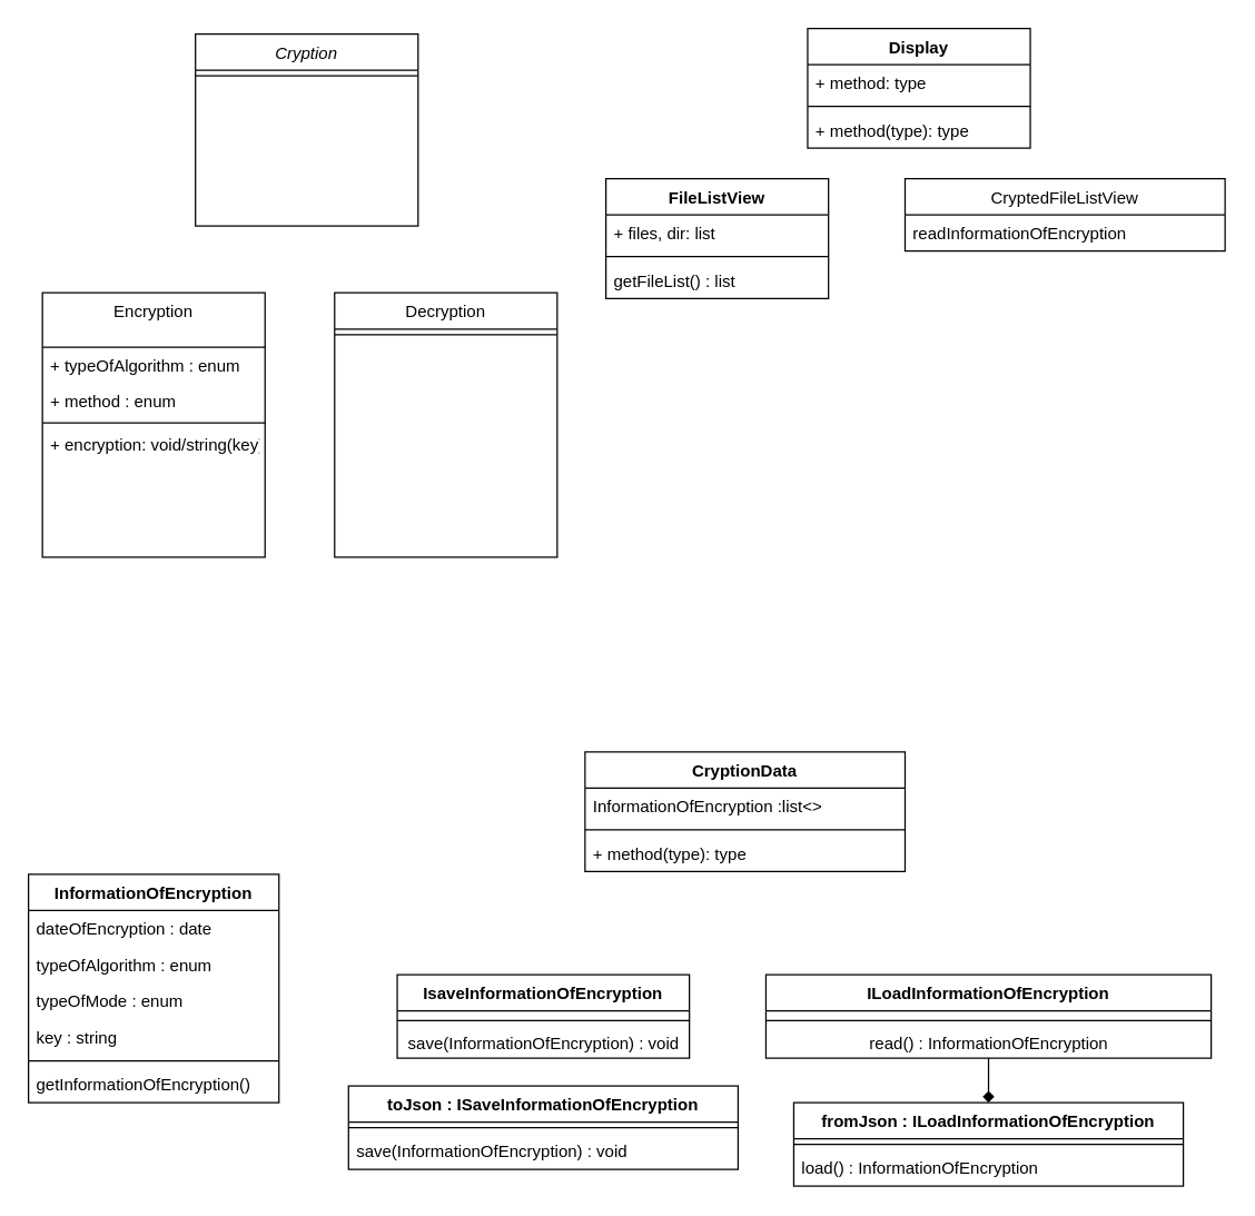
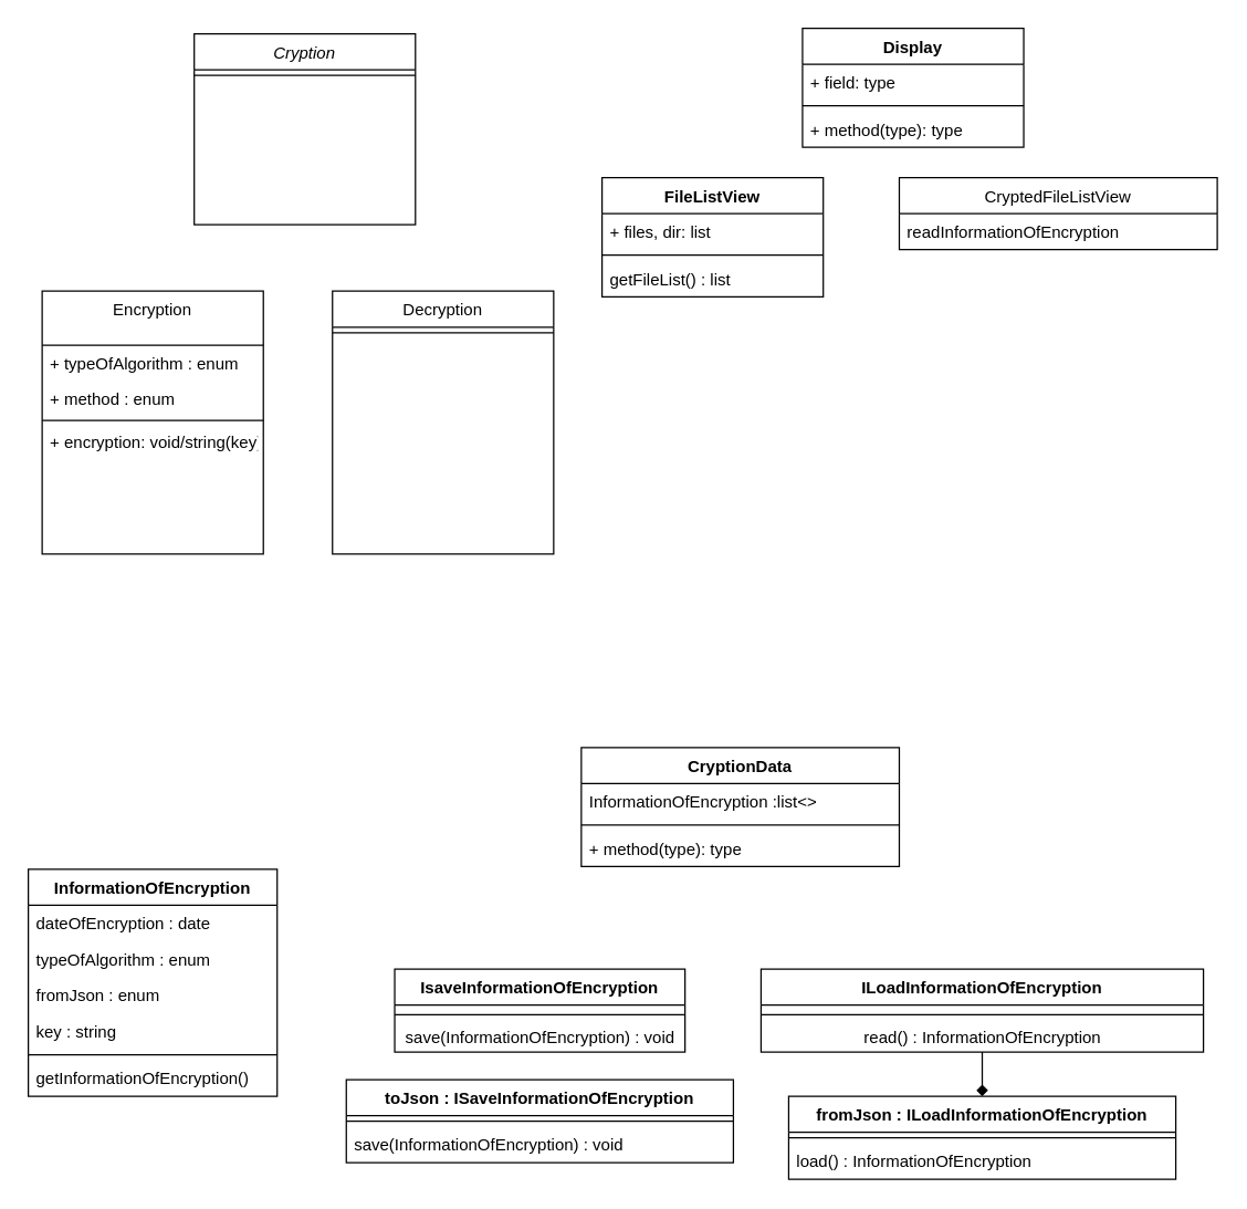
  <mxCell id="0" />
  <mxCell id="1" parent="0" />
  <mxCell id="2" value="Cryption" style="swimlane;fontStyle=2;align=center;verticalAlign=top;childLayout=stackLayout;horizontal=1;startSize=26;horizontalStack=0;resizeParent=1;resizeLast=0;collapsible=1;marginBottom=0;rounded=0;shadow=0;strokeWidth=1;" parent="1" vertex="1"><mxGeometry x="140" y="24" width="160" height="138" as="geometry"><mxRectangle x="230" y="140" width="160" height="26" as="alternateBounds" /></mxGeometry></mxCell>
  <mxCell id="3" value="" style="line;html=1;strokeWidth=1;align=left;verticalAlign=middle;spacingTop=-1;spacingLeft=3;spacingRight=3;rotatable=0;labelPosition=right;points=[];portConstraint=eastwest;" parent="2" vertex="1"><mxGeometry y="26" width="160" height="8" as="geometry" /></mxCell>
  <mxCell id="4" value="Encryption" style="swimlane;fontStyle=0;align=center;verticalAlign=top;childLayout=stackLayout;horizontal=1;startSize=39;horizontalStack=0;resizeParent=1;resizeLast=0;collapsible=1;marginBottom=0;rounded=0;shadow=0;strokeWidth=1;" parent="1" vertex="1"><mxGeometry x="30" y="210" width="160" height="190" as="geometry"><mxRectangle x="130" y="380" width="160" height="26" as="alternateBounds" /></mxGeometry></mxCell>
  <mxCell id="5" value="+ typeOfAlgorithm : enum" style="text;align=left;verticalAlign=top;spacingLeft=4;spacingRight=4;overflow=hidden;rotatable=0;points=[[0,0.5],[1,0.5]];portConstraint=eastwest;" vertex="1" parent="4"><mxGeometry y="39" width="160" height="26" as="geometry" /></mxCell>
  <mxCell id="6" value="+ method : enum" style="text;align=left;verticalAlign=top;spacingLeft=4;spacingRight=4;overflow=hidden;rotatable=0;points=[[0,0.5],[1,0.5]];portConstraint=eastwest;rounded=0;shadow=0;html=0;" vertex="1" parent="4"><mxGeometry y="65" width="160" height="26" as="geometry" /></mxCell>
  <mxCell id="7" value="" style="line;html=1;strokeWidth=1;align=left;verticalAlign=middle;spacingTop=-1;spacingLeft=3;spacingRight=3;rotatable=0;labelPosition=right;points=[];portConstraint=eastwest;" parent="4" vertex="1"><mxGeometry y="91" width="160" height="5" as="geometry" /></mxCell>
  <mxCell id="8" value="+ encryption: void/string(key)" style="text;align=left;verticalAlign=top;spacingLeft=4;spacingRight=4;overflow=hidden;rotatable=0;points=[[0,0.5],[1,0.5]];portConstraint=eastwest;rounded=0;shadow=0;html=0;" vertex="1" parent="4"><mxGeometry y="96" width="160" height="26" as="geometry" /></mxCell>
  <mxCell id="9" value="Decryption" style="swimlane;fontStyle=0;align=center;verticalAlign=top;childLayout=stackLayout;horizontal=1;startSize=26;horizontalStack=0;resizeParent=1;resizeLast=0;collapsible=1;marginBottom=0;rounded=0;shadow=0;strokeWidth=1;" parent="1" vertex="1"><mxGeometry x="240" y="210" width="160" height="190" as="geometry"><mxRectangle x="340" y="380" width="170" height="26" as="alternateBounds" /></mxGeometry></mxCell>
  <mxCell id="10" value="" style="line;html=1;strokeWidth=1;align=left;verticalAlign=middle;spacingTop=-1;spacingLeft=3;spacingRight=3;rotatable=0;labelPosition=right;points=[];portConstraint=eastwest;" parent="9" vertex="1"><mxGeometry y="26" width="160" height="8" as="geometry" /></mxCell>
  <mxCell id="11" value="Display" style="swimlane;fontStyle=1;align=center;verticalAlign=top;childLayout=stackLayout;horizontal=1;startSize=26;horizontalStack=0;resizeParent=1;resizeParentMax=0;resizeLast=0;collapsible=1;marginBottom=0;" vertex="1" parent="1"><mxGeometry x="580" y="20" width="160" height="86" as="geometry" /></mxCell>
- <mxCell id="12" value="+ method: type" style="text;strokeColor=none;fillColor=none;align=left;verticalAlign=top;spacingLeft=4;spacingRight=4;overflow=hidden;rotatable=0;points=[[0,0.5],[1,0.5]];portConstraint=eastwest;" vertex="1" parent="11"><mxGeometry y="26" width="160" height="26" as="geometry" /></mxCell>
+ <mxCell id="12" value="+ field: type" style="text;strokeColor=none;fillColor=none;align=left;verticalAlign=top;spacingLeft=4;spacingRight=4;overflow=hidden;rotatable=0;points=[[0,0.5],[1,0.5]];portConstraint=eastwest;" vertex="1" parent="11"><mxGeometry y="26" width="160" height="26" as="geometry" /></mxCell>
  <mxCell id="13" value="" style="line;strokeWidth=1;fillColor=none;align=left;verticalAlign=middle;spacingTop=-1;spacingLeft=3;spacingRight=3;rotatable=0;labelPosition=right;points=[];portConstraint=eastwest;" vertex="1" parent="11"><mxGeometry y="52" width="160" height="8" as="geometry" /></mxCell>
  <mxCell id="14" value="+ method(type): type" style="text;strokeColor=none;fillColor=none;align=left;verticalAlign=top;spacingLeft=4;spacingRight=4;overflow=hidden;rotatable=0;points=[[0,0.5],[1,0.5]];portConstraint=eastwest;" vertex="1" parent="11"><mxGeometry y="60" width="160" height="26" as="geometry" /></mxCell>
  <mxCell id="15" value="FileListView" style="swimlane;fontStyle=1;align=center;verticalAlign=top;childLayout=stackLayout;horizontal=1;startSize=26;horizontalStack=0;resizeParent=1;resizeParentMax=0;resizeLast=0;collapsible=1;marginBottom=0;" vertex="1" parent="1"><mxGeometry x="435" y="128" width="160" height="86" as="geometry" /></mxCell>
  <mxCell id="16" value="+ files, dir: list" style="text;strokeColor=none;fillColor=none;align=left;verticalAlign=top;spacingLeft=4;spacingRight=4;overflow=hidden;rotatable=0;points=[[0,0.5],[1,0.5]];portConstraint=eastwest;" vertex="1" parent="15"><mxGeometry y="26" width="160" height="26" as="geometry" /></mxCell>
  <mxCell id="17" value="" style="line;strokeWidth=1;fillColor=none;align=left;verticalAlign=middle;spacingTop=-1;spacingLeft=3;spacingRight=3;rotatable=0;labelPosition=right;points=[];portConstraint=eastwest;" vertex="1" parent="15"><mxGeometry y="52" width="160" height="8" as="geometry" /></mxCell>
  <mxCell id="18" value="getFileList() : list" style="text;strokeColor=none;fillColor=none;align=left;verticalAlign=top;spacingLeft=4;spacingRight=4;overflow=hidden;rotatable=0;points=[[0,0.5],[1,0.5]];portConstraint=eastwest;" vertex="1" parent="15"><mxGeometry y="60" width="160" height="26" as="geometry" /></mxCell>
  <mxCell id="19" value="InformationOfEncryption" style="swimlane;fontStyle=1;align=center;verticalAlign=top;childLayout=stackLayout;horizontal=1;startSize=26;horizontalStack=0;resizeParent=1;resizeParentMax=0;resizeLast=0;collapsible=1;marginBottom=0;" vertex="1" parent="1"><mxGeometry x="20" y="628" width="180" height="164" as="geometry" /></mxCell>
  <mxCell id="20" value="dateOfEncryption : date" style="text;strokeColor=none;fillColor=none;align=left;verticalAlign=top;spacingLeft=4;spacingRight=4;overflow=hidden;rotatable=0;points=[[0,0.5],[1,0.5]];portConstraint=eastwest;" vertex="1" parent="19"><mxGeometry y="26" width="180" height="26" as="geometry" /></mxCell>
  <mxCell id="21" value="typeOfAlgorithm : enum" style="text;strokeColor=none;fillColor=none;align=left;verticalAlign=top;spacingLeft=4;spacingRight=4;overflow=hidden;rotatable=0;points=[[0,0.5],[1,0.5]];portConstraint=eastwest;" vertex="1" parent="19"><mxGeometry y="52" width="180" height="26" as="geometry" /></mxCell>
- <mxCell id="22" value="typeOfMode : enum" style="text;strokeColor=none;fillColor=none;align=left;verticalAlign=top;spacingLeft=4;spacingRight=4;overflow=hidden;rotatable=0;points=[[0,0.5],[1,0.5]];portConstraint=eastwest;" vertex="1" parent="19"><mxGeometry y="78" width="180" height="26" as="geometry" /></mxCell>
+ <mxCell id="22" value="fromJson : enum" style="text;strokeColor=none;fillColor=none;align=left;verticalAlign=top;spacingLeft=4;spacingRight=4;overflow=hidden;rotatable=0;points=[[0,0.5],[1,0.5]];portConstraint=eastwest;" vertex="1" parent="19"><mxGeometry y="78" width="180" height="26" as="geometry" /></mxCell>
  <mxCell id="23" value="key : string" style="text;strokeColor=none;fillColor=none;align=left;verticalAlign=top;spacingLeft=4;spacingRight=4;overflow=hidden;rotatable=0;points=[[0,0.5],[1,0.5]];portConstraint=eastwest;" vertex="1" parent="19"><mxGeometry y="104" width="180" height="26" as="geometry" /></mxCell>
  <mxCell id="24" value="" style="line;strokeWidth=1;fillColor=none;align=left;verticalAlign=middle;spacingTop=-1;spacingLeft=3;spacingRight=3;rotatable=0;labelPosition=right;points=[];portConstraint=eastwest;" vertex="1" parent="19"><mxGeometry y="130" width="180" height="8" as="geometry" /></mxCell>
  <mxCell id="25" value="getInformationOfEncryption()&#10;" style="text;strokeColor=none;fillColor=none;align=left;verticalAlign=top;spacingLeft=4;spacingRight=4;overflow=hidden;rotatable=0;points=[[0,0.5],[1,0.5]];portConstraint=eastwest;" vertex="1" parent="19"><mxGeometry y="138" width="180" height="26" as="geometry" /></mxCell>
  <mxCell id="26" value="IsaveInformationOfEncryption" style="swimlane;fontStyle=1;align=center;verticalAlign=top;childLayout=stackLayout;horizontal=1;startSize=26;horizontalStack=0;resizeParent=1;resizeParentMax=0;resizeLast=0;collapsible=1;marginBottom=0;" vertex="1" parent="1"><mxGeometry x="285" y="700" width="210" height="60" as="geometry" /></mxCell>
  <mxCell id="27" value="" style="line;strokeWidth=1;fillColor=none;align=left;verticalAlign=middle;spacingTop=-1;spacingLeft=3;spacingRight=3;rotatable=0;labelPosition=right;points=[];portConstraint=eastwest;" vertex="1" parent="26"><mxGeometry y="26" width="210" height="14" as="geometry" /></mxCell>
  <mxCell id="28" value="save(InformationOfEncryption) : void" style="text;html=1;align=center;verticalAlign=middle;resizable=0;points=[];autosize=1;" vertex="1" parent="26"><mxGeometry y="40" width="210" height="20" as="geometry" /></mxCell>
  <mxCell id="29" value="ILoadInformationOfEncryption" style="swimlane;fontStyle=1;align=center;verticalAlign=top;childLayout=stackLayout;horizontal=1;startSize=26;horizontalStack=0;resizeParent=1;resizeParentMax=0;resizeLast=0;collapsible=1;marginBottom=0;" vertex="1" parent="1"><mxGeometry x="550" y="700" width="320" height="60" as="geometry" /></mxCell>
  <mxCell id="30" value="" style="line;strokeWidth=1;fillColor=none;align=left;verticalAlign=middle;spacingTop=-1;spacingLeft=3;spacingRight=3;rotatable=0;labelPosition=right;points=[];portConstraint=eastwest;" vertex="1" parent="29"><mxGeometry y="26" width="320" height="14" as="geometry" /></mxCell>
  <mxCell id="31" value="read() : InformationOfEncryption" style="text;html=1;align=center;verticalAlign=middle;resizable=0;points=[];autosize=1;" vertex="1" parent="29"><mxGeometry y="40" width="320" height="20" as="geometry" /></mxCell>
  <mxCell id="32" value="CryptedFileListView" style="swimlane;fontStyle=0;childLayout=stackLayout;horizontal=1;startSize=26;fillColor=none;horizontalStack=0;resizeParent=1;resizeParentMax=0;resizeLast=0;collapsible=1;marginBottom=0;" vertex="1" parent="1"><mxGeometry x="650" y="128" width="230" height="52" as="geometry" /></mxCell>
  <mxCell id="33" value="readInformationOfEncryption" style="text;strokeColor=none;fillColor=none;align=left;verticalAlign=top;spacingLeft=4;spacingRight=4;overflow=hidden;rotatable=0;points=[[0,0.5],[1,0.5]];portConstraint=eastwest;" vertex="1" parent="32"><mxGeometry y="26" width="230" height="26" as="geometry" /></mxCell>
  <mxCell id="34" value="CryptionData" style="swimlane;fontStyle=1;align=center;verticalAlign=top;childLayout=stackLayout;horizontal=1;startSize=26;horizontalStack=0;resizeParent=1;resizeParentMax=0;resizeLast=0;collapsible=1;marginBottom=0;" vertex="1" parent="1"><mxGeometry x="420" y="540" width="230" height="86" as="geometry" /></mxCell>
  <mxCell id="35" value="InformationOfEncryption :list&lt;&gt;" style="text;strokeColor=none;fillColor=none;align=left;verticalAlign=top;spacingLeft=4;spacingRight=4;overflow=hidden;rotatable=0;points=[[0,0.5],[1,0.5]];portConstraint=eastwest;" vertex="1" parent="34"><mxGeometry y="26" width="230" height="26" as="geometry" /></mxCell>
  <mxCell id="36" value="" style="line;strokeWidth=1;fillColor=none;align=left;verticalAlign=middle;spacingTop=-1;spacingLeft=3;spacingRight=3;rotatable=0;labelPosition=right;points=[];portConstraint=eastwest;" vertex="1" parent="34"><mxGeometry y="52" width="230" height="8" as="geometry" /></mxCell>
  <mxCell id="37" value="+ method(type): type" style="text;strokeColor=none;fillColor=none;align=left;verticalAlign=top;spacingLeft=4;spacingRight=4;overflow=hidden;rotatable=0;points=[[0,0.5],[1,0.5]];portConstraint=eastwest;" vertex="1" parent="34"><mxGeometry y="60" width="230" height="26" as="geometry" /></mxCell>
  <mxCell id="38" value="toJson : ISaveInformationOfEncryption" style="swimlane;fontStyle=1;align=center;verticalAlign=top;childLayout=stackLayout;horizontal=1;startSize=26;horizontalStack=0;resizeParent=1;resizeParentMax=0;resizeLast=0;collapsible=1;marginBottom=0;" vertex="1" parent="1"><mxGeometry x="250" y="780" width="280" height="60" as="geometry" /></mxCell>
  <mxCell id="39" value="" style="line;strokeWidth=1;fillColor=none;align=left;verticalAlign=middle;spacingTop=-1;spacingLeft=3;spacingRight=3;rotatable=0;labelPosition=right;points=[];portConstraint=eastwest;" vertex="1" parent="38"><mxGeometry y="26" width="280" height="8" as="geometry" /></mxCell>
  <mxCell id="40" value="save(InformationOfEncryption) : void" style="text;strokeColor=none;fillColor=none;align=left;verticalAlign=top;spacingLeft=4;spacingRight=4;overflow=hidden;rotatable=0;points=[[0,0.5],[1,0.5]];portConstraint=eastwest;" vertex="1" parent="38"><mxGeometry y="34" width="280" height="26" as="geometry" /></mxCell>
  <mxCell id="41" value="fromJson : ILoadInformationOfEncryption" style="swimlane;fontStyle=1;align=center;verticalAlign=top;childLayout=stackLayout;horizontal=1;startSize=26;horizontalStack=0;resizeParent=1;resizeParentMax=0;resizeLast=0;collapsible=1;marginBottom=0;" vertex="1" parent="1"><mxGeometry x="570" y="792" width="280" height="60" as="geometry" /></mxCell>
  <mxCell id="42" value="" style="line;strokeWidth=1;fillColor=none;align=left;verticalAlign=middle;spacingTop=-1;spacingLeft=3;spacingRight=3;rotatable=0;labelPosition=right;points=[];portConstraint=eastwest;" vertex="1" parent="41"><mxGeometry y="26" width="280" height="8" as="geometry" /></mxCell>
  <mxCell id="43" value="load() : InformationOfEncryption" style="text;strokeColor=none;fillColor=none;align=left;verticalAlign=top;spacingLeft=4;spacingRight=4;overflow=hidden;rotatable=0;points=[[0,0.5],[1,0.5]];portConstraint=eastwest;" vertex="1" parent="41"><mxGeometry y="34" width="280" height="26" as="geometry" /></mxCell>
  <mxCell id="44" style="edgeStyle=orthogonalEdgeStyle;rounded=0;orthogonalLoop=1;jettySize=auto;html=1;endArrow=diamond;" edge="1" parent="1" source="31" target="41"><mxGeometry relative="1" as="geometry" /></mxCell>
